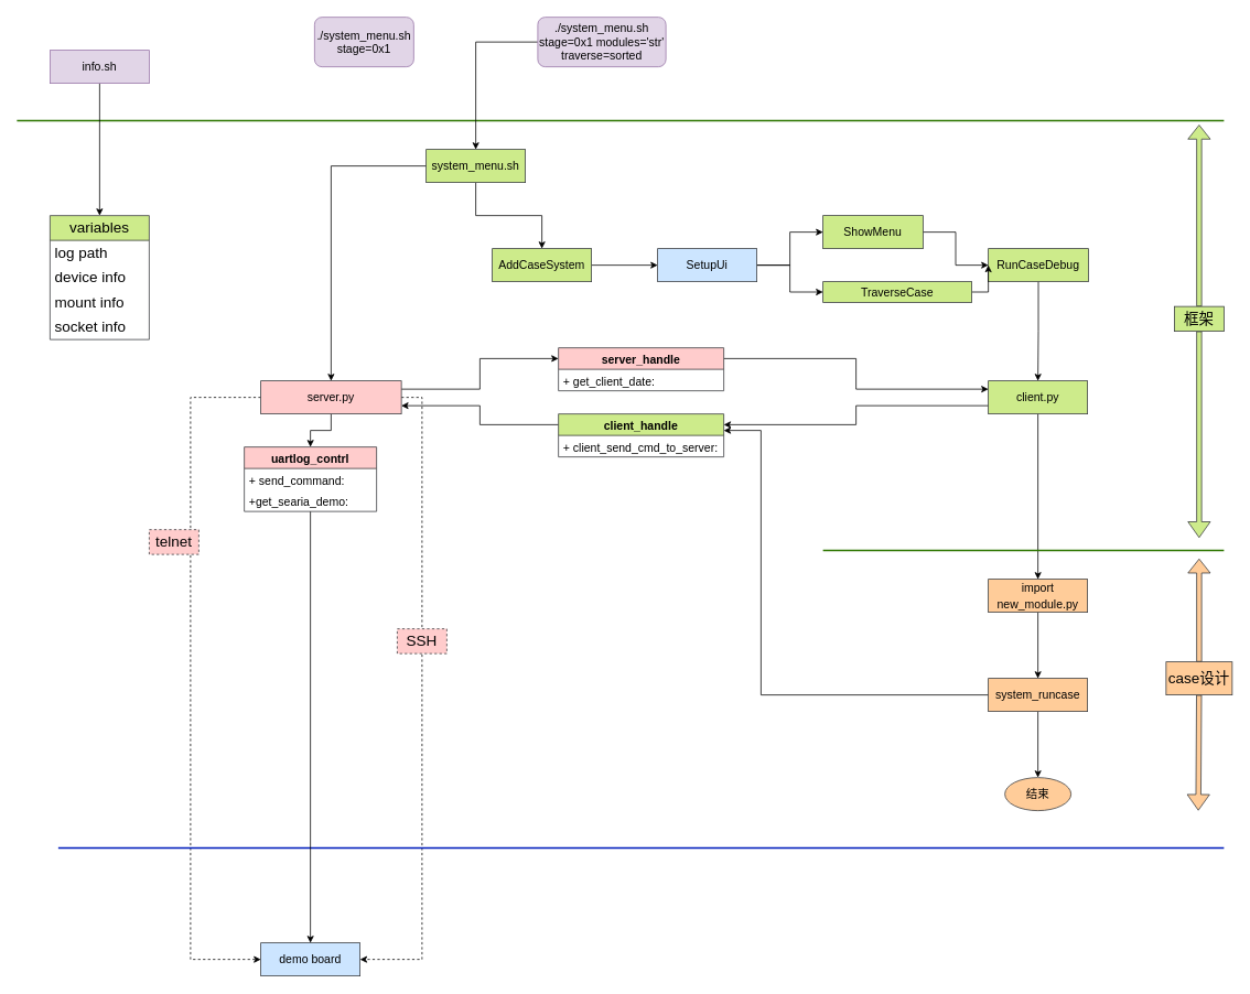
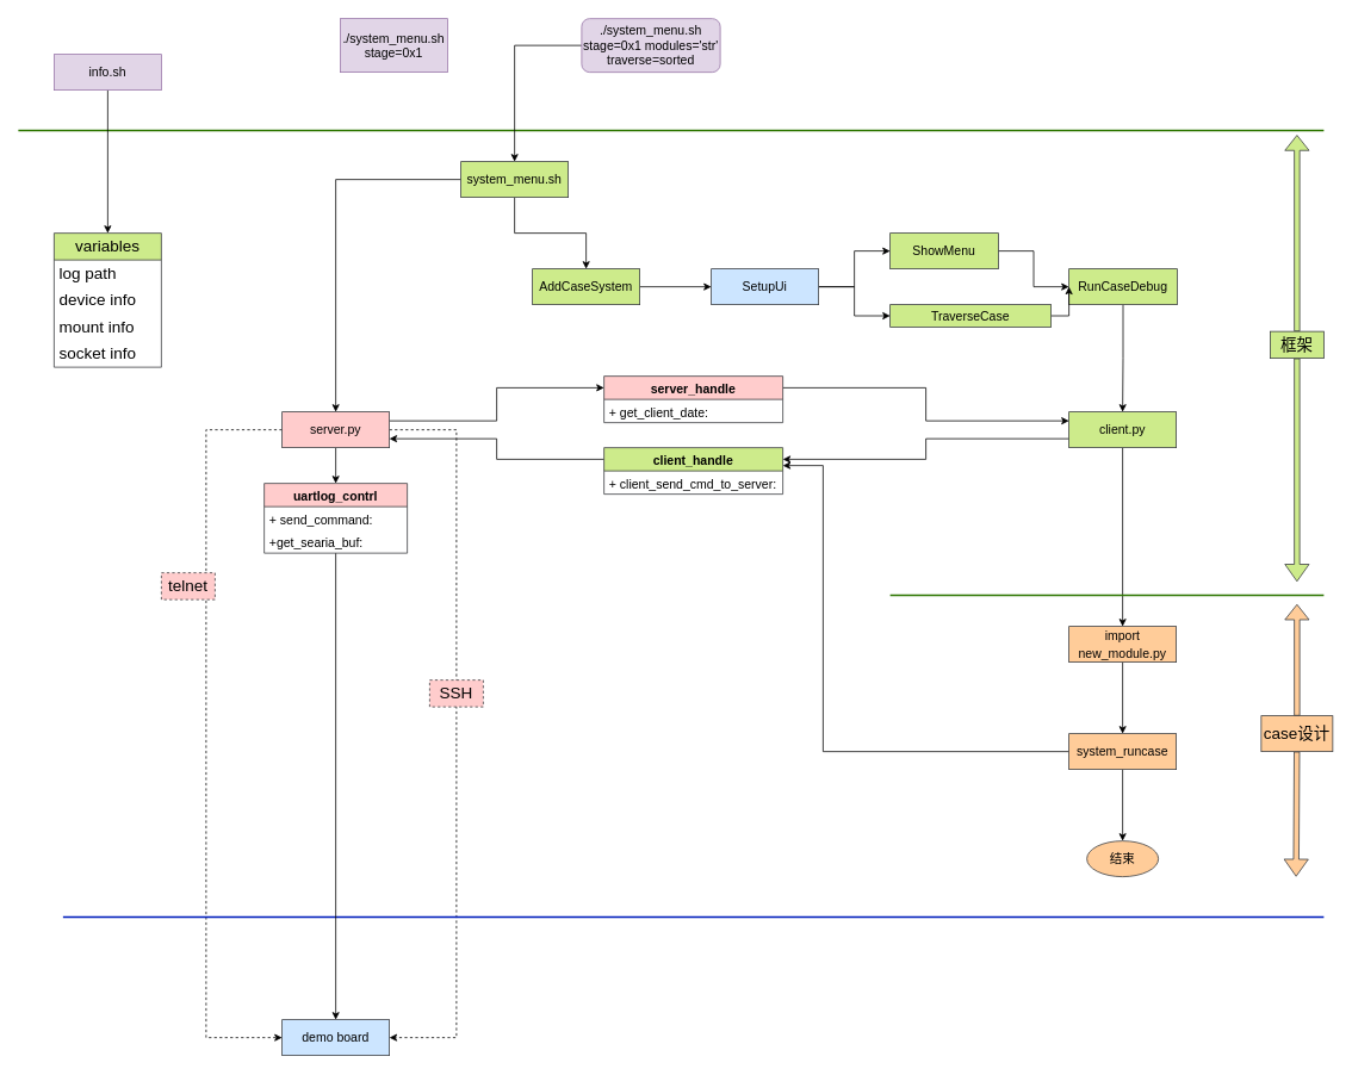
  <mxCell id="0" />
  <mxCell id="1" parent="0" />
- <mxCell id="2" value="./system_menu.sh stage=0x1" style="rounded=1;whiteSpace=wrap;html=1;labelBackgroundColor=none;fontSize=14;fillColor=#e1d5e7;strokeColor=#9673a6;" parent="1" vertex="1"><mxGeometry x="380" y="20" width="120" height="60" as="geometry" /></mxCell>
+ <mxCell id="2" value="./system_menu.sh stage=0x1" style="whiteSpace=wrap;html=1;labelBackgroundColor=none;fontSize=14;fillColor=#e1d5e7;strokeColor=#9673a6;rounded=0;" parent="1" vertex="1"><mxGeometry x="380" y="20" width="120" height="60" as="geometry" /></mxCell>
  <mxCell id="3" style="edgeStyle=orthogonalEdgeStyle;rounded=0;orthogonalLoop=1;jettySize=auto;html=1;entryX=0.5;entryY=0;entryDx=0;entryDy=0;fontFamily=Helvetica;fontSize=14;fontColor=#000000;" parent="1" source="5" target="10" edge="1"><mxGeometry relative="1" as="geometry" /></mxCell>
  <mxCell id="4" style="edgeStyle=orthogonalEdgeStyle;rounded=0;orthogonalLoop=1;jettySize=auto;html=1;entryX=0.5;entryY=0;entryDx=0;entryDy=0;fontFamily=Helvetica;fontSize=14;fontColor=#000000;" parent="1" source="5" target="24" edge="1"><mxGeometry relative="1" as="geometry" /></mxCell>
  <mxCell id="5" value="system_menu.sh" style="rounded=0;whiteSpace=wrap;html=1;labelBackgroundColor=none;fontSize=14;fillColor=#cdeb8b;strokeColor=#36393d;" parent="1" vertex="1"><mxGeometry x="515" y="180" width="120" height="40" as="geometry" /></mxCell>
  <mxCell id="6" style="edgeStyle=orthogonalEdgeStyle;rounded=0;orthogonalLoop=1;jettySize=auto;html=1;entryX=0;entryY=0.25;entryDx=0;entryDy=0;fontFamily=Helvetica;fontSize=14;fontColor=#000000;exitX=1;exitY=0.25;exitDx=0;exitDy=0;" parent="1" source="10" target="34" edge="1"><mxGeometry relative="1" as="geometry" /></mxCell>
  <mxCell id="7" style="edgeStyle=orthogonalEdgeStyle;rounded=0;orthogonalLoop=1;jettySize=auto;html=1;entryX=0.5;entryY=0;entryDx=0;entryDy=0;fontFamily=Helvetica;fontSize=14;fontColor=#000000;" parent="1" source="10" target="41" edge="1"><mxGeometry relative="1" as="geometry" /></mxCell>
  <mxCell id="8" style="edgeStyle=orthogonalEdgeStyle;rounded=0;orthogonalLoop=1;jettySize=auto;html=1;entryX=0;entryY=0.5;entryDx=0;entryDy=0;fontFamily=Helvetica;fontSize=18;fontColor=#000000;dashed=1;" parent="1" source="10" target="32" edge="1"><mxGeometry relative="1" as="geometry"><Array as="points"><mxPoint x="230" y="480" /><mxPoint x="230" y="1160" /></Array></mxGeometry></mxCell>
  <mxCell id="9" style="edgeStyle=orthogonalEdgeStyle;rounded=0;orthogonalLoop=1;jettySize=auto;html=1;entryX=1;entryY=0.5;entryDx=0;entryDy=0;dashed=1;fontFamily=Helvetica;fontSize=18;fontColor=#000000;" parent="1" source="10" target="32" edge="1"><mxGeometry relative="1" as="geometry"><Array as="points"><mxPoint x="510" y="480" /><mxPoint x="510" y="1160" /></Array></mxGeometry></mxCell>
- <mxCell id="10" value="&lt;div style=&quot;line-height: 19px;&quot;&gt;server.py&lt;/div&gt;" style="rounded=0;whiteSpace=wrap;html=1;labelBackgroundColor=none;fontSize=14;fillColor=#ffcccc;strokeColor=#36393d;" parent="1" vertex="1"><mxGeometry x="315" y="460" width="170" height="40" as="geometry" /></mxCell>
+ <mxCell id="10" value="&lt;div style=&quot;line-height: 19px;&quot;&gt;server.py&lt;/div&gt;" style="rounded=0;whiteSpace=wrap;html=1;labelBackgroundColor=none;fontSize=14;fillColor=#ffcccc;strokeColor=#36393d;" parent="1" vertex="1"><mxGeometry x="315" y="460" width="120" height="40" as="geometry" /></mxCell>
  <mxCell id="11" style="edgeStyle=orthogonalEdgeStyle;rounded=0;orthogonalLoop=1;jettySize=auto;html=1;entryX=0.5;entryY=0;entryDx=0;entryDy=0;fontFamily=Helvetica;fontSize=14;fontColor=#000000;" parent="1" source="13" target="26" edge="1"><mxGeometry relative="1" as="geometry" /></mxCell>
  <mxCell id="12" style="edgeStyle=orthogonalEdgeStyle;rounded=0;orthogonalLoop=1;jettySize=auto;html=1;entryX=1;entryY=0.25;entryDx=0;entryDy=0;fontFamily=Helvetica;fontSize=14;fontColor=#000000;exitX=0;exitY=0.75;exitDx=0;exitDy=0;" parent="1" source="13" target="37" edge="1"><mxGeometry relative="1" as="geometry" /></mxCell>
  <mxCell id="13" value="&lt;div style=&quot;line-height: 19px;&quot;&gt;client.py&lt;/div&gt;" style="rounded=0;whiteSpace=wrap;html=1;labelBackgroundColor=none;fontSize=14;fillColor=#cdeb8b;strokeColor=#36393d;" parent="1" vertex="1"><mxGeometry x="1195" y="460" width="120" height="40" as="geometry" /></mxCell>
  <mxCell id="14" style="edgeStyle=orthogonalEdgeStyle;rounded=0;orthogonalLoop=1;jettySize=auto;html=1;entryX=0;entryY=0.5;entryDx=0;entryDy=0;fontFamily=Helvetica;fontSize=14;fontColor=#000000;" parent="1" source="16" target="18" edge="1"><mxGeometry relative="1" as="geometry" /></mxCell>
  <mxCell id="15" style="edgeStyle=orthogonalEdgeStyle;rounded=0;orthogonalLoop=1;jettySize=auto;html=1;entryX=0;entryY=0.5;entryDx=0;entryDy=0;fontFamily=Helvetica;fontSize=14;fontColor=#000000;" parent="1" source="16" target="22" edge="1"><mxGeometry relative="1" as="geometry" /></mxCell>
  <mxCell id="16" value="&lt;div style=&quot;line-height: 19px;&quot;&gt;SetupUi&lt;/div&gt;" style="rounded=0;whiteSpace=wrap;html=1;labelBackgroundColor=none;fontSize=14;fillColor=#cce5ff;strokeColor=#36393d;" parent="1" vertex="1"><mxGeometry x="795" y="300" width="120" height="40" as="geometry" /></mxCell>
  <mxCell id="17" style="edgeStyle=orthogonalEdgeStyle;rounded=0;orthogonalLoop=1;jettySize=auto;html=1;entryX=0;entryY=0.5;entryDx=0;entryDy=0;fontFamily=Helvetica;fontSize=14;fontColor=#000000;" parent="1" source="18" target="20" edge="1"><mxGeometry relative="1" as="geometry" /></mxCell>
  <mxCell id="18" value="&lt;div style=&quot;line-height: 19px;&quot;&gt;ShowMenu&lt;/div&gt;" style="rounded=0;whiteSpace=wrap;html=1;labelBackgroundColor=none;fontSize=14;fillColor=#cdeb8b;strokeColor=#36393d;" parent="1" vertex="1"><mxGeometry x="995" y="260" width="121" height="40" as="geometry" /></mxCell>
  <mxCell id="19" style="edgeStyle=orthogonalEdgeStyle;rounded=0;orthogonalLoop=1;jettySize=auto;html=1;entryX=0.5;entryY=0;entryDx=0;entryDy=0;fontFamily=Helvetica;fontSize=14;fontColor=#000000;" parent="1" source="20" target="13" edge="1"><mxGeometry relative="1" as="geometry" /></mxCell>
  <mxCell id="20" value="&lt;div style=&quot;line-height: 19px;&quot;&gt;RunCaseDebug&lt;/div&gt;" style="rounded=0;whiteSpace=wrap;html=1;labelBackgroundColor=none;fontSize=14;fillColor=#cdeb8b;strokeColor=#36393d;" parent="1" vertex="1"><mxGeometry x="1195" y="300" width="121" height="40" as="geometry" /></mxCell>
  <mxCell id="21" style="edgeStyle=orthogonalEdgeStyle;rounded=0;orthogonalLoop=1;jettySize=auto;html=1;entryX=0;entryY=0.5;entryDx=0;entryDy=0;fontFamily=Helvetica;fontSize=14;fontColor=#000000;" parent="1" source="22" target="20" edge="1"><mxGeometry relative="1" as="geometry" /></mxCell>
  <mxCell id="22" value="&lt;div style=&quot;line-height: 19px;&quot;&gt;TraverseCase&lt;/div&gt;" style="rounded=0;whiteSpace=wrap;html=1;labelBackgroundColor=none;fontSize=14;fillColor=#cdeb8b;strokeColor=#36393d;" parent="1" vertex="1"><mxGeometry x="995" y="340" width="180" height="25" as="geometry" /></mxCell>
  <mxCell id="23" style="edgeStyle=orthogonalEdgeStyle;rounded=0;orthogonalLoop=1;jettySize=auto;html=1;entryX=0;entryY=0.5;entryDx=0;entryDy=0;fontFamily=Helvetica;fontSize=14;fontColor=#000000;" parent="1" source="24" target="16" edge="1"><mxGeometry relative="1" as="geometry" /></mxCell>
  <mxCell id="24" value="&lt;div style=&quot;line-height: 19px;&quot;&gt;AddCaseSystem&lt;/div&gt;" style="rounded=0;whiteSpace=wrap;html=1;labelBackgroundColor=none;fontSize=14;fillColor=#cdeb8b;strokeColor=#36393d;" parent="1" vertex="1"><mxGeometry x="595" y="300" width="120" height="40" as="geometry" /></mxCell>
  <mxCell id="25" style="edgeStyle=orthogonalEdgeStyle;rounded=0;orthogonalLoop=1;jettySize=auto;html=1;entryX=0.5;entryY=0;entryDx=0;entryDy=0;fontFamily=Helvetica;fontSize=14;fontColor=#000000;" parent="1" source="26" target="29" edge="1"><mxGeometry relative="1" as="geometry" /></mxCell>
  <mxCell id="26" value="&lt;div style=&quot;line-height: 19px;&quot;&gt;import new_module.py&lt;/div&gt;" style="rounded=0;whiteSpace=wrap;html=1;labelBackgroundColor=none;fontSize=14;fillColor=#ffcc99;strokeColor=#36393d;" parent="1" vertex="1"><mxGeometry x="1195" y="700" width="120" height="40" as="geometry" /></mxCell>
  <mxCell id="27" style="edgeStyle=orthogonalEdgeStyle;rounded=0;orthogonalLoop=1;jettySize=auto;html=1;entryX=0.5;entryY=0;entryDx=0;entryDy=0;fontFamily=Helvetica;fontSize=14;fontColor=#000000;" parent="1" source="29" target="39" edge="1"><mxGeometry relative="1" as="geometry" /></mxCell>
  <mxCell id="28" style="edgeStyle=orthogonalEdgeStyle;rounded=0;orthogonalLoop=1;jettySize=auto;html=1;fontFamily=Helvetica;fontSize=18;fontColor=#000000;" parent="1" source="29" target="37" edge="1"><mxGeometry relative="1" as="geometry"><Array as="points"><mxPoint x="920" y="840" /><mxPoint x="920" y="520" /></Array></mxGeometry></mxCell>
  <mxCell id="29" value="&lt;div style=&quot;line-height: 19px;&quot;&gt;system_runcase&lt;/div&gt;" style="rounded=0;whiteSpace=wrap;html=1;labelBackgroundColor=none;fontSize=14;fillColor=#ffcc99;strokeColor=#36393d;" parent="1" vertex="1"><mxGeometry x="1195" y="820" width="120" height="40" as="geometry" /></mxCell>
  <mxCell id="30" value="" style="line;strokeWidth=2;html=1;labelBackgroundColor=none;fontFamily=Helvetica;fontSize=14;fillColor=#60a917;strokeColor=#2D7600;fontColor=#ffffff;" parent="1" vertex="1"><mxGeometry x="995" y="660" width="485" height="10" as="geometry" /></mxCell>
  <mxCell id="31" value="" style="line;strokeWidth=2;html=1;labelBackgroundColor=none;fontFamily=Helvetica;fontSize=14;fillColor=#0050ef;strokeColor=#001DBC;fontColor=#ffffff;" parent="1" vertex="1"><mxGeometry x="70" y="1020" width="1410" height="10" as="geometry" /></mxCell>
  <mxCell id="32" value="&lt;div style=&quot;line-height: 19px;&quot;&gt;demo board&lt;/div&gt;" style="rounded=0;whiteSpace=wrap;html=1;labelBackgroundColor=none;fontSize=14;fillColor=#cce5ff;strokeColor=#36393d;" parent="1" vertex="1"><mxGeometry x="315" y="1140" width="120" height="40" as="geometry" /></mxCell>
  <mxCell id="33" style="edgeStyle=orthogonalEdgeStyle;rounded=0;orthogonalLoop=1;jettySize=auto;html=1;fontFamily=Helvetica;fontSize=14;fontColor=#000000;exitX=1;exitY=0.25;exitDx=0;exitDy=0;entryX=0;entryY=0.25;entryDx=0;entryDy=0;entryPerimeter=0;" parent="1" source="34" target="13" edge="1"><mxGeometry relative="1" as="geometry" /></mxCell>
  <mxCell id="34" value="server_handle" style="swimlane;fontStyle=1;align=center;verticalAlign=top;childLayout=stackLayout;horizontal=1;startSize=26;horizontalStack=0;resizeParent=1;resizeParentMax=0;resizeLast=0;collapsible=1;marginBottom=0;labelBackgroundColor=none;fontFamily=Helvetica;fontSize=14;fillColor=#ffcccc;strokeColor=#36393d;" parent="1" vertex="1"><mxGeometry x="675" y="420" width="200" height="52" as="geometry" /></mxCell>
  <mxCell id="35" value="+ get_client_date: " style="text;strokeColor=none;fillColor=none;align=left;verticalAlign=top;spacingLeft=4;spacingRight=4;overflow=hidden;rotatable=0;points=[[0,0.5],[1,0.5]];portConstraint=eastwest;fontSize=14;fontFamily=Helvetica;fontColor=#000000;" parent="34" vertex="1"><mxGeometry y="26" width="200" height="26" as="geometry" /></mxCell>
  <mxCell id="36" style="edgeStyle=orthogonalEdgeStyle;rounded=0;orthogonalLoop=1;jettySize=auto;html=1;exitX=0;exitY=0.25;exitDx=0;exitDy=0;entryX=1;entryY=0.75;entryDx=0;entryDy=0;fontFamily=Helvetica;fontSize=14;fontColor=#000000;" parent="1" source="37" target="10" edge="1"><mxGeometry relative="1" as="geometry" /></mxCell>
  <mxCell id="37" value="client_handle" style="swimlane;fontStyle=1;align=center;verticalAlign=top;childLayout=stackLayout;horizontal=1;startSize=26;horizontalStack=0;resizeParent=1;resizeParentMax=0;resizeLast=0;collapsible=1;marginBottom=0;labelBackgroundColor=none;fontFamily=Helvetica;fontSize=14;fillColor=#cdeb8b;strokeColor=#36393d;" parent="1" vertex="1"><mxGeometry x="675" y="500" width="200" height="52" as="geometry" /></mxCell>
  <mxCell id="38" value="+ client_send_cmd_to_server: " style="text;strokeColor=none;fillColor=none;align=left;verticalAlign=top;spacingLeft=4;spacingRight=4;overflow=hidden;rotatable=0;points=[[0,0.5],[1,0.5]];portConstraint=eastwest;fontSize=14;fontFamily=Helvetica;fontColor=#000000;" parent="37" vertex="1"><mxGeometry y="26" width="200" height="26" as="geometry" /></mxCell>
  <mxCell id="39" value="结束" style="ellipse;whiteSpace=wrap;html=1;labelBackgroundColor=none;fontFamily=Helvetica;fontSize=14;fillColor=#ffcc99;strokeColor=#36393d;" parent="1" vertex="1"><mxGeometry x="1215" y="940" width="80" height="40" as="geometry" /></mxCell>
  <mxCell id="40" style="edgeStyle=orthogonalEdgeStyle;rounded=0;orthogonalLoop=1;jettySize=auto;html=1;entryX=0.5;entryY=0;entryDx=0;entryDy=0;fontFamily=Helvetica;fontSize=14;fontColor=#000000;" parent="1" source="41" target="32" edge="1"><mxGeometry relative="1" as="geometry" /></mxCell>
  <mxCell id="41" value="uartlog_contrl" style="swimlane;fontStyle=1;align=center;verticalAlign=top;childLayout=stackLayout;horizontal=1;startSize=26;horizontalStack=0;resizeParent=1;resizeParentMax=0;resizeLast=0;collapsible=1;marginBottom=0;labelBackgroundColor=none;fontFamily=Helvetica;fontSize=14;fillColor=#ffcccc;strokeColor=#36393d;" parent="1" vertex="1"><mxGeometry x="295" y="540" width="160" height="78" as="geometry" /></mxCell>
  <mxCell id="42" value="+ send_command: " style="text;strokeColor=none;fillColor=none;align=left;verticalAlign=top;spacingLeft=4;spacingRight=4;overflow=hidden;rotatable=0;points=[[0,0.5],[1,0.5]];portConstraint=eastwest;fontSize=14;fontFamily=Helvetica;fontColor=#000000;" parent="41" vertex="1"><mxGeometry y="26" width="160" height="26" as="geometry" /></mxCell>
- <mxCell id="43" value="+get_searia_demo: " style="text;strokeColor=none;fillColor=none;align=left;verticalAlign=top;spacingLeft=4;spacingRight=4;overflow=hidden;rotatable=0;points=[[0,0.5],[1,0.5]];portConstraint=eastwest;fontSize=14;fontFamily=Helvetica;fontColor=#000000;" parent="41" vertex="1"><mxGeometry y="52" width="160" height="26" as="geometry" /></mxCell>
+ <mxCell id="43" value="+get_searia_buf: " style="text;strokeColor=none;fillColor=none;align=left;verticalAlign=top;spacingLeft=4;spacingRight=4;overflow=hidden;rotatable=0;points=[[0,0.5],[1,0.5]];portConstraint=eastwest;fontSize=14;fontFamily=Helvetica;fontColor=#000000;" parent="41" vertex="1"><mxGeometry y="52" width="160" height="26" as="geometry" /></mxCell>
  <mxCell id="44" value="" style="shape=flexArrow;endArrow=classic;startArrow=none;html=1;rounded=0;fontFamily=Helvetica;fontSize=14;fontColor=#000000;width=6;endSize=5.33;fillColor=#cdeb8b;strokeColor=#36393d;" parent="1" source="46" edge="1"><mxGeometry width="100" height="100" relative="1" as="geometry"><mxPoint x="1450" y="650" as="sourcePoint" /><mxPoint x="1450" y="150" as="targetPoint" /></mxGeometry></mxCell>
  <mxCell id="45" value="" style="shape=flexArrow;endArrow=none;startArrow=classic;html=1;rounded=0;fontFamily=Helvetica;fontSize=14;fontColor=#000000;width=6;endSize=5.33;fillColor=#cdeb8b;strokeColor=#36393d;" parent="1" target="46" edge="1"><mxGeometry width="100" height="100" relative="1" as="geometry"><mxPoint x="1450" y="650" as="sourcePoint" /><mxPoint x="1450" y="150" as="targetPoint" /></mxGeometry></mxCell>
  <mxCell id="46" value="&lt;font style=&quot;font-size: 18px;&quot;&gt;框架&lt;/font&gt;" style="text;html=1;strokeColor=#36393d;fillColor=#cdeb8b;align=center;verticalAlign=middle;whiteSpace=wrap;rounded=0;fontSize=14;fontFamily=Helvetica;" parent="1" vertex="1"><mxGeometry x="1420" y="370" width="60" height="30" as="geometry" /></mxCell>
  <mxCell id="47" value="" style="shape=flexArrow;endArrow=classic;startArrow=none;html=1;rounded=0;fontFamily=Helvetica;fontSize=14;fontColor=#000000;width=6;endSize=5.33;fillColor=#ffcc99;strokeColor=#36393d;" parent="1" source="49" edge="1"><mxGeometry width="100" height="100" relative="1" as="geometry"><mxPoint x="1450" y="1175" as="sourcePoint" /><mxPoint x="1450" y="675" as="targetPoint" /></mxGeometry></mxCell>
  <mxCell id="48" value="" style="shape=flexArrow;endArrow=none;startArrow=classic;html=1;rounded=0;fontFamily=Helvetica;fontSize=14;fontColor=#000000;width=6;endSize=5.33;fillColor=#ffcc99;strokeColor=#36393d;" parent="1" target="49" edge="1"><mxGeometry width="100" height="100" relative="1" as="geometry"><mxPoint x="1449" y="980" as="sourcePoint" /><mxPoint x="1449.29" y="770" as="targetPoint" /></mxGeometry></mxCell>
  <mxCell id="49" value="&lt;font style=&quot;font-size: 18px;&quot;&gt;case设计&lt;/font&gt;" style="text;html=1;strokeColor=#36393d;fillColor=#ffcc99;align=center;verticalAlign=middle;whiteSpace=wrap;rounded=0;fontSize=14;fontFamily=Helvetica;" parent="1" vertex="1"><mxGeometry x="1410" y="800" width="80" height="40" as="geometry" /></mxCell>
  <mxCell id="50" value="" style="line;strokeWidth=2;html=1;labelBackgroundColor=none;fontFamily=Helvetica;fontSize=14;fillColor=#60a917;strokeColor=#2D7600;fontColor=#ffffff;" parent="1" vertex="1"><mxGeometry x="20" y="140" width="1460" height="10" as="geometry" /></mxCell>
  <mxCell id="51" style="edgeStyle=orthogonalEdgeStyle;rounded=0;orthogonalLoop=1;jettySize=auto;html=1;entryX=0.5;entryY=0;entryDx=0;entryDy=0;fontFamily=Helvetica;fontSize=18;fontColor=#000000;" parent="1" source="52" target="5" edge="1"><mxGeometry relative="1" as="geometry" /></mxCell>
  <mxCell id="52" value="./system_menu.sh stage=0x1 modules='str' traverse=sorted" style="rounded=1;whiteSpace=wrap;html=1;labelBackgroundColor=none;fontSize=14;fillColor=#e1d5e7;strokeColor=#9673a6;" parent="1" vertex="1"><mxGeometry x="650" y="20" width="155" height="60" as="geometry" /></mxCell>
  <mxCell id="53" value="telnet" style="text;html=1;strokeColor=#36393d;fillColor=#ffcccc;align=center;verticalAlign=middle;whiteSpace=wrap;rounded=0;fontSize=18;fontFamily=Helvetica;dashed=1;" parent="1" vertex="1"><mxGeometry x="180" y="640" width="60" height="30" as="geometry" /></mxCell>
  <mxCell id="54" value="SSH" style="text;html=1;strokeColor=#36393d;fillColor=#ffcccc;align=center;verticalAlign=middle;whiteSpace=wrap;rounded=0;fontSize=18;fontFamily=Helvetica;dashed=1;" parent="1" vertex="1"><mxGeometry x="480" y="760" width="60" height="30" as="geometry" /></mxCell>
  <mxCell id="55" value="variables" style="swimlane;fontStyle=0;childLayout=stackLayout;horizontal=1;startSize=30;horizontalStack=0;resizeParent=1;resizeParentMax=0;resizeLast=0;collapsible=1;marginBottom=0;whiteSpace=wrap;html=1;labelBackgroundColor=none;fontFamily=Helvetica;fontSize=18;fillColor=#cdeb8b;strokeColor=#36393d;" parent="1" vertex="1"><mxGeometry x="60" y="260" width="120" height="150" as="geometry" /></mxCell>
  <mxCell id="56" value="log path" style="text;strokeColor=none;fillColor=none;align=left;verticalAlign=middle;spacingLeft=4;spacingRight=4;overflow=hidden;points=[[0,0.5],[1,0.5]];portConstraint=eastwest;rotatable=0;whiteSpace=wrap;html=1;fontSize=18;fontFamily=Helvetica;fontColor=#000000;" parent="55" vertex="1"><mxGeometry y="30" width="120" height="30" as="geometry" /></mxCell>
  <mxCell id="57" value="device info" style="text;strokeColor=none;fillColor=none;align=left;verticalAlign=middle;spacingLeft=4;spacingRight=4;overflow=hidden;points=[[0,0.5],[1,0.5]];portConstraint=eastwest;rotatable=0;whiteSpace=wrap;html=1;fontSize=18;fontFamily=Helvetica;fontColor=#000000;" parent="55" vertex="1"><mxGeometry y="60" width="120" height="30" as="geometry" /></mxCell>
  <mxCell id="58" value="mount info" style="text;strokeColor=none;fillColor=none;align=left;verticalAlign=middle;spacingLeft=4;spacingRight=4;overflow=hidden;points=[[0,0.5],[1,0.5]];portConstraint=eastwest;rotatable=0;whiteSpace=wrap;html=1;fontSize=18;fontFamily=Helvetica;fontColor=#000000;" parent="55" vertex="1"><mxGeometry y="90" width="120" height="30" as="geometry" /></mxCell>
  <mxCell id="59" value="socket info" style="text;strokeColor=none;fillColor=none;align=left;verticalAlign=middle;spacingLeft=4;spacingRight=4;overflow=hidden;points=[[0,0.5],[1,0.5]];portConstraint=eastwest;rotatable=0;whiteSpace=wrap;html=1;fontSize=18;fontFamily=Helvetica;fontColor=#000000;" parent="55" vertex="1"><mxGeometry y="120" width="120" height="30" as="geometry" /></mxCell>
  <mxCell id="60" style="edgeStyle=orthogonalEdgeStyle;rounded=0;orthogonalLoop=1;jettySize=auto;html=1;entryX=0.5;entryY=0;entryDx=0;entryDy=0;fontFamily=Helvetica;fontSize=18;fontColor=#000000;" parent="1" source="61" target="55" edge="1"><mxGeometry relative="1" as="geometry" /></mxCell>
  <mxCell id="61" value="info.sh" style="rounded=0;whiteSpace=wrap;html=1;labelBackgroundColor=none;fontSize=14;fillColor=#e1d5e7;strokeColor=#9673a6;" parent="1" vertex="1"><mxGeometry x="60" y="60" width="120" height="40" as="geometry" /></mxCell>
